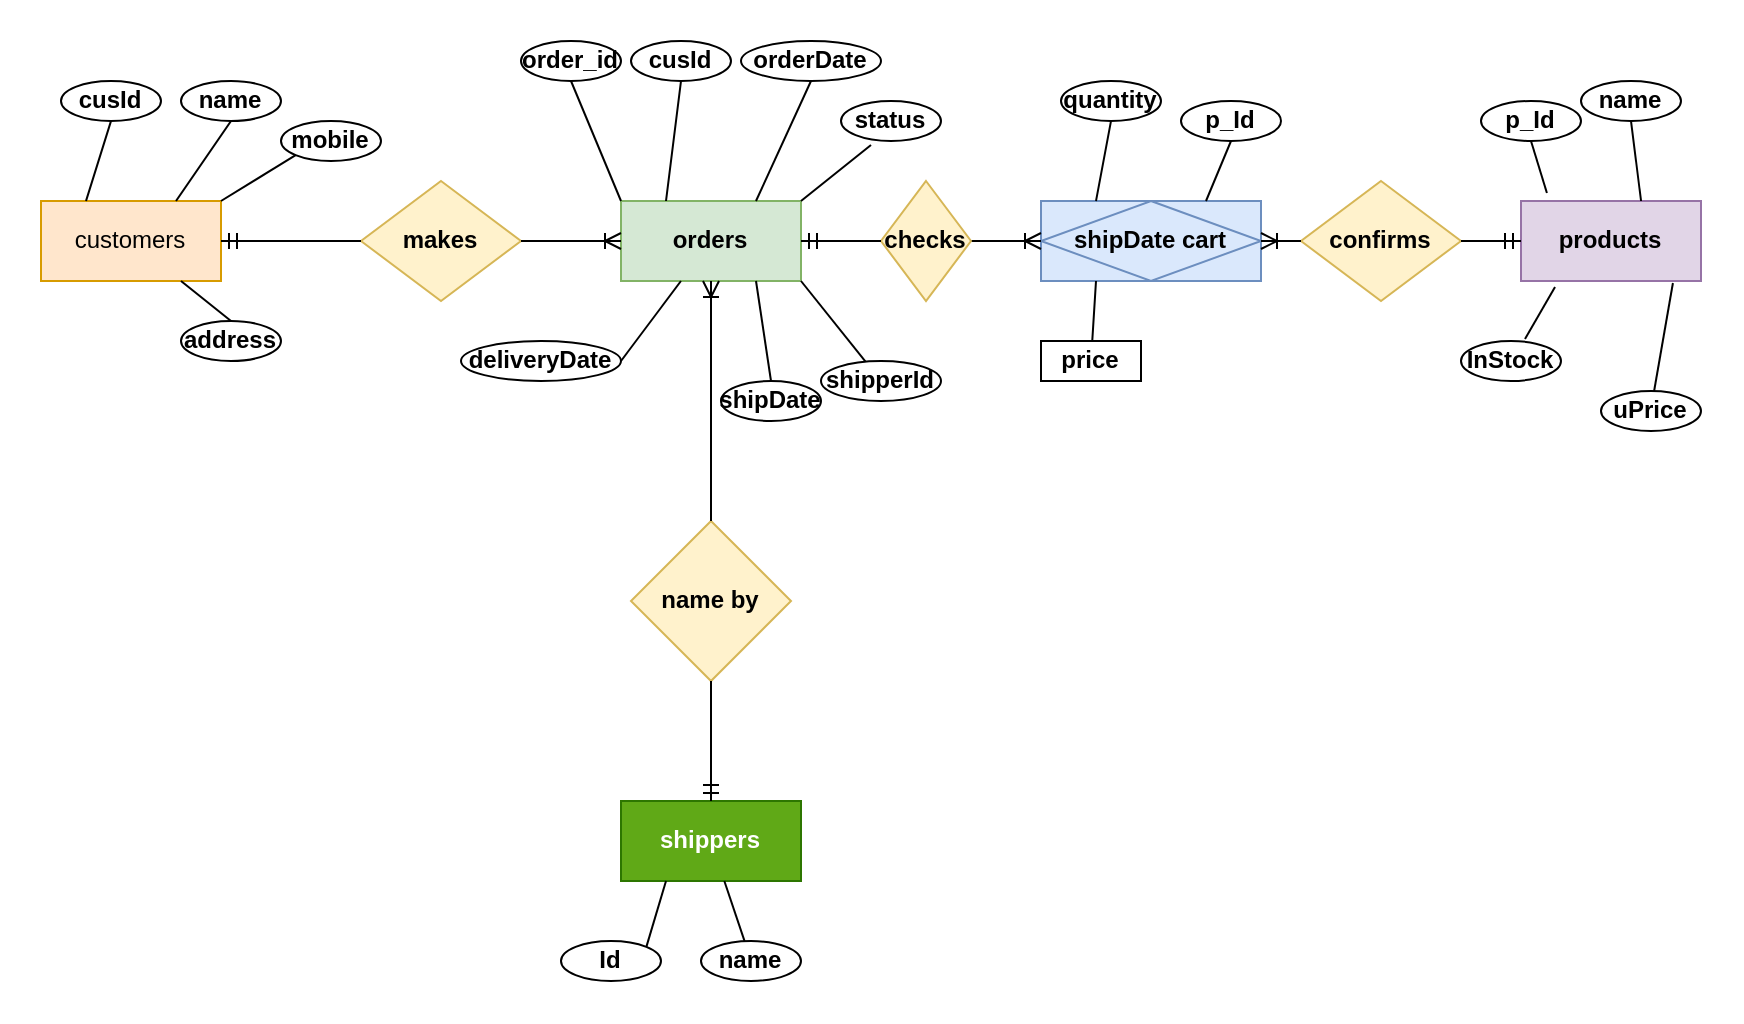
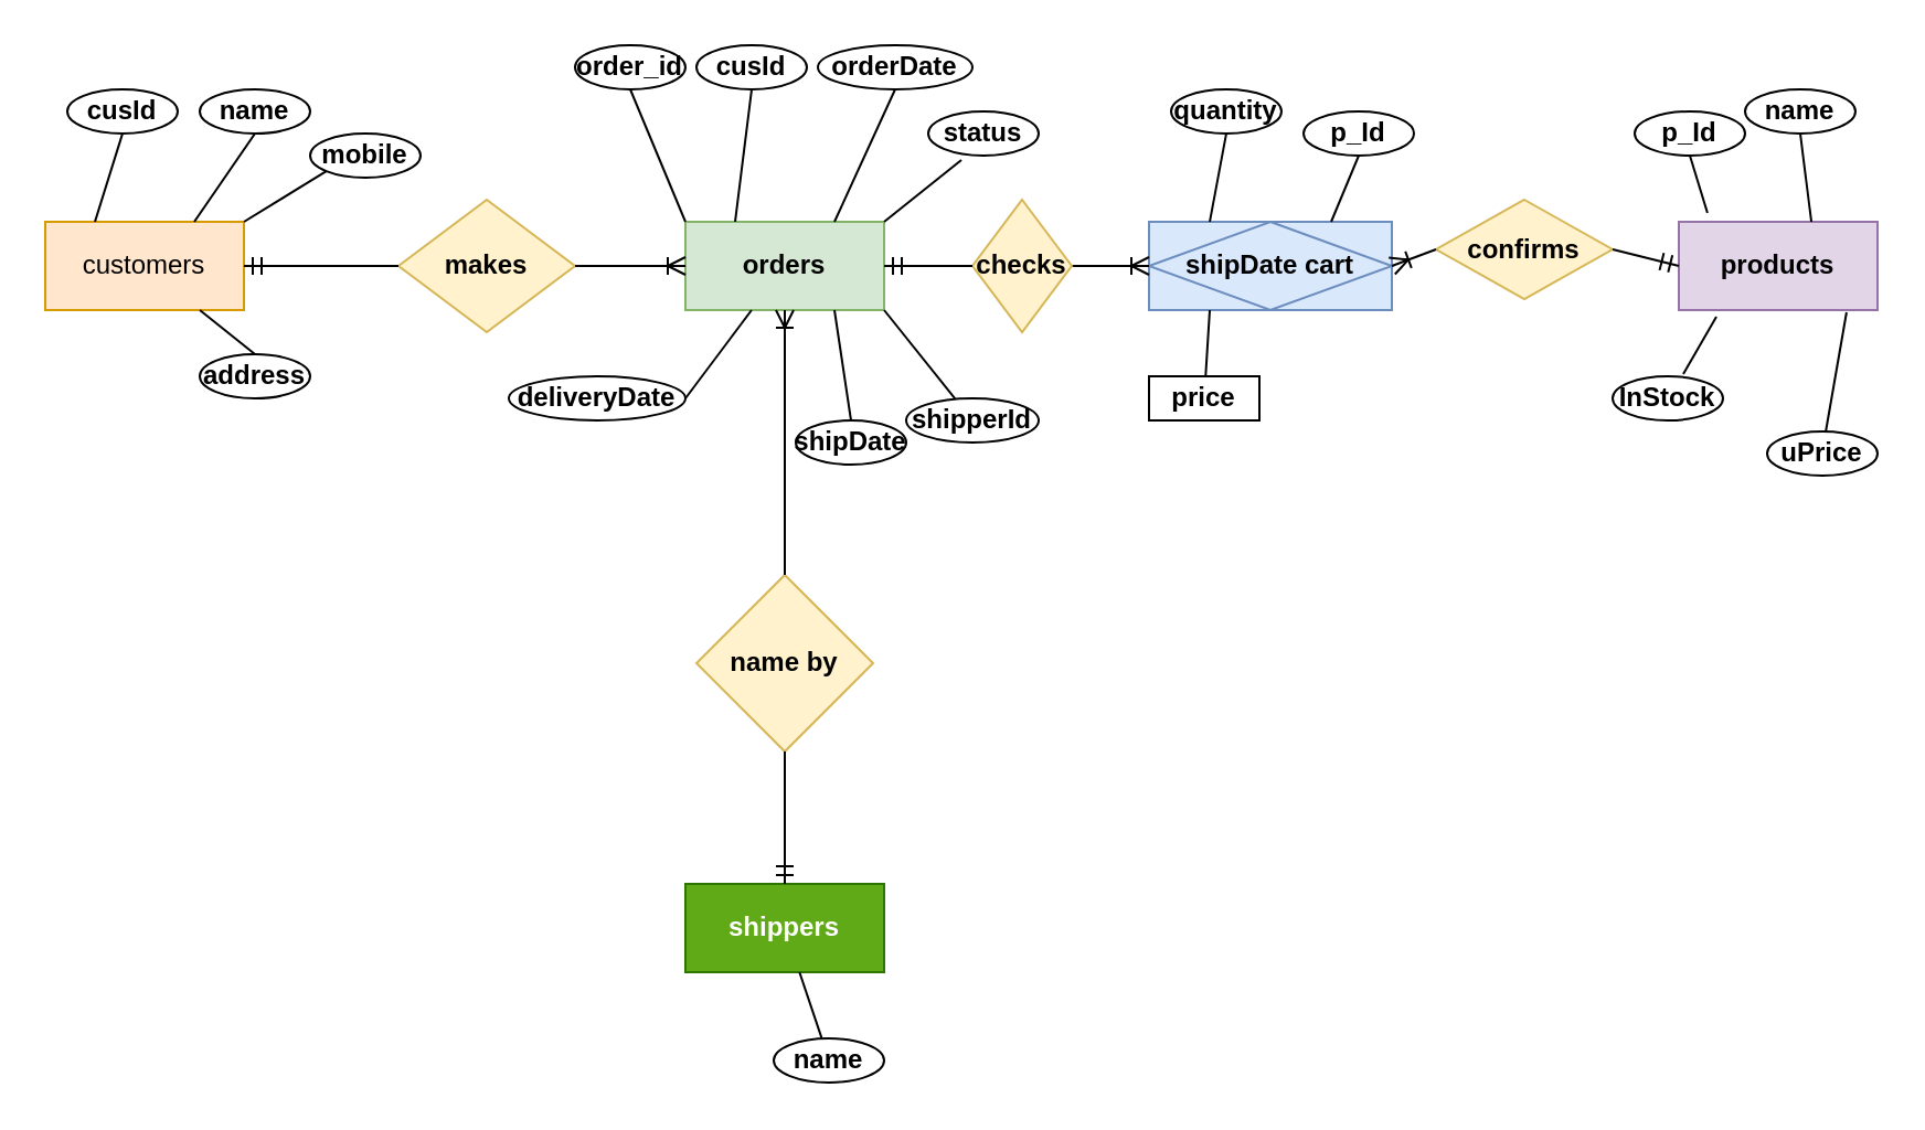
  <mxCell id="0" />
  <mxCell id="1" parent="0" />
  <mxCell id="2" value="customers" style="rounded=0;whiteSpace=wrap;html=1;fillColor=#ffe6cc;strokeColor=#d79b00;" vertex="1" parent="1"><mxGeometry y="100" width="90" height="40" as="geometry" x="20" /></mxCell>
  <mxCell id="3" value="products" style="rounded=0;whiteSpace=wrap;html=1;fillColor=#e1d5e7;strokeColor=#9673a6;fontStyle=1" vertex="1" parent="1"><mxGeometry x="760" y="100" width="90" height="40" as="geometry" /></mxCell>
  <mxCell id="4" value="shippers" style="rounded=0;whiteSpace=wrap;html=1;fontStyle=1;fillColor=#60a917;fontColor=#ffffff;strokeColor=#2D7600;" vertex="1" parent="1"><mxGeometry x="310" y="400" width="90" height="40" as="geometry" /></mxCell>
  <mxCell id="5" value="makes" style="rhombus;whiteSpace=wrap;html=1;fillColor=#fff2cc;strokeColor=#d6b656;fontStyle=1" vertex="1" parent="1"><mxGeometry x="180" y="90" width="80" height="60" as="geometry" /></mxCell>
- <mxCell id="6" value="confirms" style="rhombus;whiteSpace=wrap;html=1;fillColor=#fff2cc;strokeColor=#d6b656;fontStyle=1" vertex="1" parent="1"><mxGeometry x="650" y="90" width="80" height="60" as="geometry" /></mxCell>
+ <mxCell id="6" value="confirms" style="rhombus;whiteSpace=wrap;html=1;fillColor=#fff2cc;strokeColor=#d6b656;fontStyle=1" vertex="1" parent="1"><mxGeometry x="650" y="90" width="80" height="45" as="geometry" /></mxCell>
  <mxCell id="7" value="name by" style="rhombus;whiteSpace=wrap;html=1;fontStyle=1;fillColor=#fff2cc;strokeColor=#d6b656;" vertex="1" parent="1"><mxGeometry x="315" y="260" width="80" height="80" as="geometry" /></mxCell>
  <mxCell id="8" value="shipDate cart" style="shape=associativeEntity;whiteSpace=wrap;html=1;align=center;fillColor=#dae8fc;strokeColor=#6c8ebf;fontStyle=1" vertex="1" parent="1"><mxGeometry x="520" y="100" width="110" height="40" as="geometry" /></mxCell>
  <mxCell id="9" value="" style="endArrow=none;html=1;rounded=0;exitX=1;exitY=0.5;exitDx=0;exitDy=0;entryX=0;entryY=0.5;entryDx=0;entryDy=0;startArrow=ERmandOne;startFill=0;fontStyle=1" edge="1" parent="1" source="2" target="5"><mxGeometry relative="1" as="geometry"><mxPoint x="130" y="150" as="sourcePoint" /><mxPoint x="290" y="150" as="targetPoint" /></mxGeometry></mxCell>
  <mxCell id="10" value="" style="endArrow=ERoneToMany;html=1;rounded=0;entryX=0;entryY=0.5;entryDx=0;entryDy=0;exitX=1;exitY=0.5;exitDx=0;exitDy=0;endFill=0;startArrow=none;startFill=0;fontStyle=1" edge="1" parent="1" source="17" target="8"><mxGeometry relative="1" as="geometry"><mxPoint x="320" y="140" as="sourcePoint" /><mxPoint x="500" y="80" as="targetPoint" /></mxGeometry></mxCell>
  <mxCell id="11" value="" style="endArrow=none;html=1;rounded=0;exitX=1;exitY=0.5;exitDx=0;exitDy=0;entryX=0;entryY=0.5;entryDx=0;entryDy=0;startArrow=ERoneToMany;startFill=0;fontStyle=1" edge="1" parent="1" source="8" target="6"><mxGeometry relative="1" as="geometry"><mxPoint x="520" y="110" as="sourcePoint" /><mxPoint x="680" y="110" as="targetPoint" /></mxGeometry></mxCell>
  <mxCell id="12" value="" style="endArrow=ERmandOne;html=1;rounded=0;exitX=1;exitY=0.5;exitDx=0;exitDy=0;entryX=0;entryY=0.5;entryDx=0;entryDy=0;endFill=0;fontStyle=1" edge="1" parent="1" source="6" target="3"><mxGeometry relative="1" as="geometry"><mxPoint x="670" y="180" as="sourcePoint" /><mxPoint x="830" y="180" as="targetPoint" /></mxGeometry></mxCell>
  <mxCell id="13" value="" style="endArrow=ERmandOne;html=1;rounded=0;exitX=0.5;exitY=1;exitDx=0;exitDy=0;entryX=0.5;entryY=0;entryDx=0;entryDy=0;endFill=0;fontStyle=1" edge="1" parent="1" source="7" target="4"><mxGeometry relative="1" as="geometry"><mxPoint x="730" y="360" as="sourcePoint" /><mxPoint x="890" y="360" as="targetPoint" /></mxGeometry></mxCell>
  <mxCell id="14" value="orders" style="rounded=0;whiteSpace=wrap;html=1;fillColor=#d5e8d4;strokeColor=#82b366;fontStyle=1" vertex="1" parent="1"><mxGeometry x="310" y="100" width="90" height="40" as="geometry" /></mxCell>
  <mxCell id="15" value="" style="endArrow=ERoneToMany;html=1;rounded=0;entryX=0;entryY=0.5;entryDx=0;entryDy=0;exitX=1;exitY=0.5;exitDx=0;exitDy=0;endFill=0;fontStyle=1" edge="1" parent="1" source="5" target="14"><mxGeometry relative="1" as="geometry"><mxPoint x="300" y="120" as="sourcePoint" /><mxPoint x="490" y="120" as="targetPoint" /></mxGeometry></mxCell>
  <mxCell id="16" value="" style="endArrow=none;html=1;rounded=0;exitX=0.5;exitY=1;exitDx=0;exitDy=0;startArrow=ERoneToMany;startFill=0;fontStyle=1" edge="1" parent="1" source="14" target="7"><mxGeometry relative="1" as="geometry"><mxPoint x="430" y="220" as="sourcePoint" /><mxPoint x="480" y="220" as="targetPoint" /></mxGeometry></mxCell>
  <mxCell id="17" value="checks" style="rhombus;whiteSpace=wrap;html=1;fillColor=#fff2cc;strokeColor=#d6b656;fontStyle=1" vertex="1" parent="1"><mxGeometry x="440" y="90" width="45" height="60" as="geometry" /></mxCell>
  <mxCell id="18" value="" style="endArrow=none;html=1;rounded=0;entryX=0;entryY=0.5;entryDx=0;entryDy=0;exitX=1;exitY=0.5;exitDx=0;exitDy=0;endFill=0;startArrow=ERmandOne;startFill=0;fontStyle=1" edge="1" parent="1" source="14"><mxGeometry relative="1" as="geometry"><mxPoint x="400" y="120" as="sourcePoint" /><mxPoint x="400" y="120" as="targetPoint" /></mxGeometry></mxCell>
  <mxCell id="19" value="" style="endArrow=none;html=1;rounded=0;exitX=1;exitY=0.5;exitDx=0;exitDy=0;entryX=0;entryY=0.5;entryDx=0;entryDy=0;startArrow=ERmandOne;startFill=0;fontStyle=1" edge="1" parent="1" source="14" target="17"><mxGeometry relative="1" as="geometry"><mxPoint x="480" y="360" as="sourcePoint" /><mxPoint x="550" y="360" as="targetPoint" /></mxGeometry></mxCell>
  <mxCell id="20" value="price" style="whiteSpace=wrap;html=1;fontStyle=1;rounded=0;" vertex="1" parent="1"><mxGeometry x="520" y="170" width="50" height="20" as="geometry" /></mxCell>
  <mxCell id="21" value="quantity" style="ellipse;whiteSpace=wrap;html=1;fontStyle=1" vertex="1" parent="1"><mxGeometry x="530" y="40" width="50" height="20" as="geometry" /></mxCell>
  <mxCell id="22" value="p_Id" style="ellipse;whiteSpace=wrap;html=1;fontStyle=1" vertex="1" parent="1"><mxGeometry x="590" y="50" width="50" height="20" as="geometry" /></mxCell>
  <mxCell id="23" value="shipperId" style="ellipse;whiteSpace=wrap;html=1;fontStyle=1" vertex="1" parent="1"><mxGeometry x="410" y="180" width="60" height="20" as="geometry" /></mxCell>
  <mxCell id="24" value="shipDate" style="ellipse;whiteSpace=wrap;html=1;fontStyle=1" vertex="1" parent="1"><mxGeometry x="360" y="190" width="50" height="20" as="geometry" /></mxCell>
  <mxCell id="25" value="status" style="ellipse;whiteSpace=wrap;html=1;fontStyle=1" vertex="1" parent="1"><mxGeometry x="420" y="50" width="50" height="20" as="geometry" /></mxCell>
  <mxCell id="26" value="deliveryDate" style="ellipse;whiteSpace=wrap;html=1;fontStyle=1" vertex="1" parent="1"><mxGeometry x="230" y="170" width="80" height="20" as="geometry" /></mxCell>
  <mxCell id="27" value="orderDate" style="ellipse;whiteSpace=wrap;html=1;fontStyle=1" vertex="1" parent="1"><mxGeometry x="370" y="20" width="70" height="20" as="geometry" /></mxCell>
  <mxCell id="28" value="cusId" style="ellipse;whiteSpace=wrap;html=1;fontStyle=1" vertex="1" parent="1"><mxGeometry x="315" y="20" width="50" height="20" as="geometry" /></mxCell>
  <mxCell id="29" value="order_id" style="ellipse;whiteSpace=wrap;html=1;fontStyle=1" vertex="1" parent="1"><mxGeometry x="260" y="20" width="50" height="20" as="geometry" /></mxCell>
  <mxCell id="30" value="name" style="ellipse;whiteSpace=wrap;html=1;fontStyle=1" vertex="1" parent="1"><mxGeometry x="350" y="470" width="50" height="20" as="geometry" /></mxCell>
- <mxCell id="31" value="Id" style="ellipse;whiteSpace=wrap;html=1;fontStyle=1" vertex="1" parent="1"><mxGeometry x="280" y="470" width="50" height="20" as="geometry" /></mxCell>
  <mxCell id="32" value="uPrice" style="ellipse;whiteSpace=wrap;html=1;fontStyle=1" vertex="1" parent="1"><mxGeometry x="800" y="195" width="50" height="20" as="geometry" /></mxCell>
  <mxCell id="33" value="InStock" style="ellipse;whiteSpace=wrap;html=1;fontStyle=1" vertex="1" parent="1"><mxGeometry x="730" y="170" width="50" height="20" as="geometry" /></mxCell>
  <mxCell id="34" value="name" style="ellipse;whiteSpace=wrap;html=1;fontStyle=1" vertex="1" parent="1"><mxGeometry x="790" y="40" width="50" height="20" as="geometry" /></mxCell>
  <mxCell id="35" value="p_Id" style="ellipse;whiteSpace=wrap;html=1;fontStyle=1" vertex="1" parent="1"><mxGeometry x="740" y="50" width="50" height="20" as="geometry" /></mxCell>
  <mxCell id="36" value="address" style="ellipse;whiteSpace=wrap;html=1;fontStyle=1" vertex="1" parent="1"><mxGeometry x="90" y="160" width="50" height="20" as="geometry" /></mxCell>
  <mxCell id="37" value="mobile" style="ellipse;whiteSpace=wrap;html=1;fontStyle=1" vertex="1" parent="1"><mxGeometry x="140" y="60" width="50" height="20" as="geometry" /></mxCell>
  <mxCell id="38" value="name" style="ellipse;whiteSpace=wrap;html=1;fontStyle=1" vertex="1" parent="1"><mxGeometry x="90" y="40" width="50" height="20" as="geometry" /></mxCell>
  <mxCell id="39" value="cusId" style="ellipse;whiteSpace=wrap;html=1;fontStyle=1" vertex="1" parent="1"><mxGeometry x="30" y="40" width="50" height="20" as="geometry" /></mxCell>
  <mxCell id="40" value="" style="endArrow=none;html=1;rounded=0;entryX=0.75;entryY=1;entryDx=0;entryDy=0;exitX=0.5;exitY=0;exitDx=0;exitDy=0;fontStyle=1" edge="1" parent="1" source="24" target="14"><mxGeometry width="50" height="50" relative="1" as="geometry"><mxPoint x="300" y="270" as="sourcePoint" /><mxPoint x="350" y="220" as="targetPoint" /></mxGeometry></mxCell>
  <mxCell id="41" value="" style="endArrow=none;html=1;rounded=0;exitX=0.25;exitY=0;exitDx=0;exitDy=0;entryX=0.5;entryY=1;entryDx=0;entryDy=0;fontStyle=1" edge="1" parent="1" source="2" target="39"><mxGeometry width="50" height="50" relative="1" as="geometry"><mxPoint x="80" y="-10" as="sourcePoint" /><mxPoint x="130" y="-60" as="targetPoint" /></mxGeometry></mxCell>
  <mxCell id="42" value="" style="endArrow=none;html=1;rounded=0;exitX=0.75;exitY=0;exitDx=0;exitDy=0;entryX=0.5;entryY=1;entryDx=0;entryDy=0;fontStyle=1" edge="1" parent="1" source="2" target="38"><mxGeometry width="50" height="50" relative="1" as="geometry"><mxPoint x="130" y="-20" as="sourcePoint" /><mxPoint x="180" y="-70" as="targetPoint" /></mxGeometry></mxCell>
  <mxCell id="43" value="" style="endArrow=none;html=1;rounded=0;exitX=1;exitY=0;exitDx=0;exitDy=0;entryX=0;entryY=1;entryDx=0;entryDy=0;fontStyle=1" edge="1" parent="1" source="2" target="37"><mxGeometry width="50" height="50" relative="1" as="geometry"><mxPoint x="190" y="-20" as="sourcePoint" /><mxPoint x="240" y="-70" as="targetPoint" /></mxGeometry></mxCell>
  <mxCell id="44" value="" style="endArrow=none;html=1;rounded=0;exitX=0.5;exitY=0;exitDx=0;exitDy=0;fontStyle=1" edge="1" parent="1" source="36" target="2"><mxGeometry width="50" height="50" relative="1" as="geometry"><mxPoint x="130" y="240" as="sourcePoint" /><mxPoint x="180" y="190" as="targetPoint" /></mxGeometry></mxCell>
  <mxCell id="45" value="" style="endArrow=none;html=1;rounded=0;entryX=0.333;entryY=1;entryDx=0;entryDy=0;entryPerimeter=0;exitX=1;exitY=0.5;exitDx=0;exitDy=0;fontStyle=1" edge="1" parent="1" source="26" target="14"><mxGeometry width="50" height="50" relative="1" as="geometry"><mxPoint x="260" y="230" as="sourcePoint" /><mxPoint x="310" y="180" as="targetPoint" /></mxGeometry></mxCell>
  <mxCell id="46" value="" style="endArrow=none;html=1;rounded=0;entryX=1;entryY=1;entryDx=0;entryDy=0;fontStyle=1" edge="1" parent="1" source="23" target="14"><mxGeometry width="50" height="50" relative="1" as="geometry"><mxPoint x="420" y="220" as="sourcePoint" /><mxPoint x="470" y="170" as="targetPoint" /></mxGeometry></mxCell>
  <mxCell id="47" value="" style="endArrow=none;html=1;rounded=0;entryX=0.25;entryY=1;entryDx=0;entryDy=0;fontStyle=1" edge="1" parent="1" source="20" target="8"><mxGeometry width="50" height="50" relative="1" as="geometry"><mxPoint x="470" y="230" as="sourcePoint" /><mxPoint x="520" y="180" as="targetPoint" /></mxGeometry></mxCell>
  <mxCell id="48" value="" style="endArrow=none;html=1;rounded=0;exitX=0;exitY=0;exitDx=0;exitDy=0;entryX=0.5;entryY=1;entryDx=0;entryDy=0;fontStyle=1" edge="1" parent="1" source="14" target="29"><mxGeometry width="50" height="50" relative="1" as="geometry"><mxPoint x="320" y="-20" as="sourcePoint" /><mxPoint x="370" y="-70" as="targetPoint" /></mxGeometry></mxCell>
  <mxCell id="49" value="" style="endArrow=none;html=1;rounded=0;exitX=0.25;exitY=0;exitDx=0;exitDy=0;entryX=0.5;entryY=1;entryDx=0;entryDy=0;fontStyle=1" edge="1" parent="1" source="14" target="28"><mxGeometry width="50" height="50" relative="1" as="geometry"><mxPoint x="380" y="-30" as="sourcePoint" /><mxPoint x="430" y="-80" as="targetPoint" /></mxGeometry></mxCell>
  <mxCell id="50" value="" style="endArrow=none;html=1;rounded=0;exitX=0.75;exitY=0;exitDx=0;exitDy=0;entryX=0.5;entryY=1;entryDx=0;entryDy=0;fontStyle=1" edge="1" parent="1" source="14" target="27"><mxGeometry width="50" height="50" relative="1" as="geometry"><mxPoint x="440" y="-10" as="sourcePoint" /><mxPoint x="490" y="-60" as="targetPoint" /></mxGeometry></mxCell>
  <mxCell id="51" value="" style="endArrow=none;html=1;rounded=0;exitX=1;exitY=0;exitDx=0;exitDy=0;entryX=0.3;entryY=1.1;entryDx=0;entryDy=0;entryPerimeter=0;fontStyle=1" edge="1" parent="1" source="14" target="25"><mxGeometry width="50" height="50" relative="1" as="geometry"><mxPoint x="520" y="-20" as="sourcePoint" /><mxPoint x="570" y="-70" as="targetPoint" /></mxGeometry></mxCell>
  <mxCell id="52" value="" style="endArrow=none;html=1;rounded=0;exitX=0.75;exitY=0;exitDx=0;exitDy=0;entryX=0.5;entryY=1;entryDx=0;entryDy=0;fontStyle=1" edge="1" parent="1" source="8" target="22"><mxGeometry width="50" height="50" relative="1" as="geometry"><mxPoint x="630" y="-10" as="sourcePoint" /><mxPoint x="680" y="-60" as="targetPoint" /></mxGeometry></mxCell>
  <mxCell id="53" value="" style="endArrow=none;html=1;rounded=0;exitX=0.25;exitY=0;exitDx=0;exitDy=0;entryX=0.5;entryY=1;entryDx=0;entryDy=0;fontStyle=1" edge="1" parent="1" source="8" target="21"><mxGeometry width="50" height="50" relative="1" as="geometry"><mxPoint x="600" y="-20" as="sourcePoint" /><mxPoint x="650" y="-70" as="targetPoint" /></mxGeometry></mxCell>
  <mxCell id="54" value="" style="endArrow=none;html=1;rounded=0;exitX=0.144;exitY=-0.1;exitDx=0;exitDy=0;exitPerimeter=0;entryX=0.5;entryY=1;entryDx=0;entryDy=0;fontStyle=1" edge="1" parent="1" source="3" target="35"><mxGeometry width="50" height="50" relative="1" as="geometry"><mxPoint x="760" y="10" as="sourcePoint" /><mxPoint x="810" y="-40" as="targetPoint" /></mxGeometry></mxCell>
  <mxCell id="55" value="" style="endArrow=none;html=1;rounded=0;exitX=0.667;exitY=0;exitDx=0;exitDy=0;exitPerimeter=0;entryX=0.5;entryY=1;entryDx=0;entryDy=0;fontStyle=1" edge="1" parent="1" source="3" target="34"><mxGeometry width="50" height="50" relative="1" as="geometry"><mxPoint x="810" y="0" as="sourcePoint" /><mxPoint x="860" y="-50" as="targetPoint" /></mxGeometry></mxCell>
  <mxCell id="56" value="" style="endArrow=none;html=1;rounded=0;entryX=0.189;entryY=1.075;entryDx=0;entryDy=0;entryPerimeter=0;exitX=0.64;exitY=-0.05;exitDx=0;exitDy=0;exitPerimeter=0;fontStyle=1" edge="1" parent="1" source="33" target="3"><mxGeometry width="50" height="50" relative="1" as="geometry"><mxPoint x="740" y="230" as="sourcePoint" /><mxPoint x="790" y="180" as="targetPoint" /></mxGeometry></mxCell>
  <mxCell id="57" value="" style="endArrow=none;html=1;rounded=0;entryX=0.844;entryY=1.025;entryDx=0;entryDy=0;entryPerimeter=0;fontStyle=1" edge="1" parent="1" source="32" target="3"><mxGeometry width="50" height="50" relative="1" as="geometry"><mxPoint x="780" y="260" as="sourcePoint" /><mxPoint x="830" y="210" as="targetPoint" /></mxGeometry></mxCell>
- <mxCell id="58" value="" style="endArrow=none;html=1;rounded=0;entryX=0.25;entryY=1;entryDx=0;entryDy=0;exitX=1;exitY=0;exitDx=0;exitDy=0;fontStyle=1" edge="1" parent="1" source="31" target="4"><mxGeometry width="50" height="50" relative="1" as="geometry"><mxPoint x="450" y="520" as="sourcePoint" /><mxPoint x="500" y="470" as="targetPoint" /></mxGeometry></mxCell>
  <mxCell id="59" value="" style="endArrow=none;html=1;rounded=0;fontStyle=1" edge="1" parent="1" source="30" target="4"><mxGeometry width="50" height="50" relative="1" as="geometry"><mxPoint x="360" y="550" as="sourcePoint" /><mxPoint x="410" y="500" as="targetPoint" /></mxGeometry></mxCell>
